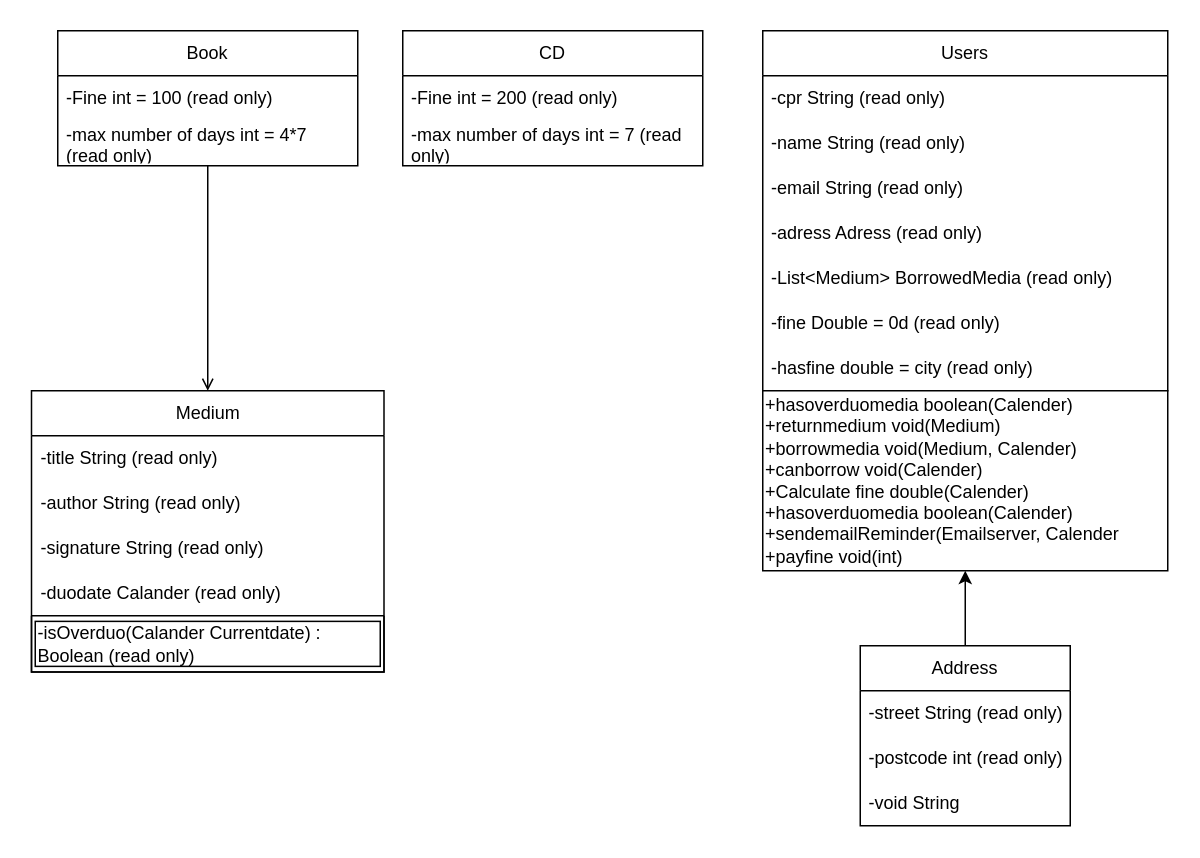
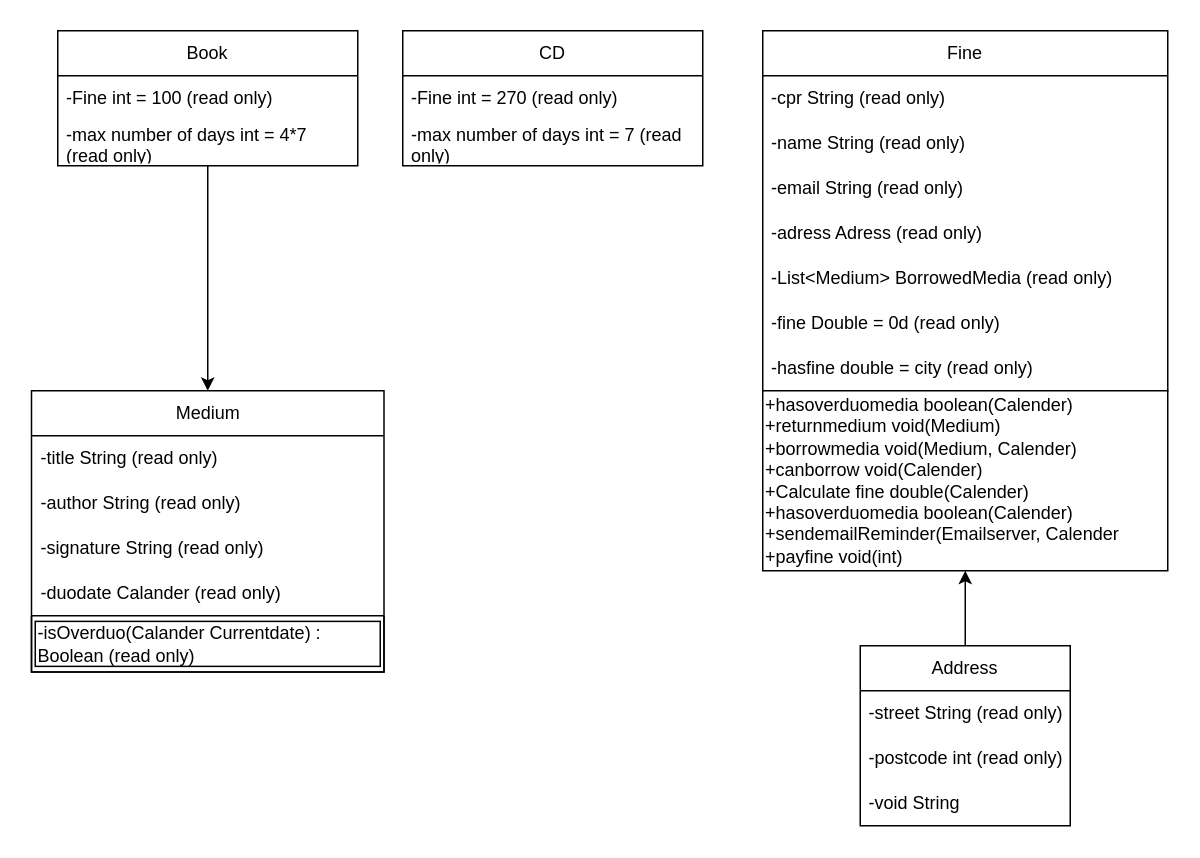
  <mxCell id="0" />
  <mxCell id="1" parent="0" />
- <mxCell id="2" style="edgeStyle=orthogonalEdgeStyle;rounded=0;orthogonalLoop=1;jettySize=auto;html=1;entryX=0.5;entryY=0;entryDx=0;entryDy=0;endArrow=open;" edge="1" parent="1" source="3" target="9"><mxGeometry relative="1" as="geometry" /></mxCell>
+ <mxCell id="2" style="edgeStyle=orthogonalEdgeStyle;rounded=0;orthogonalLoop=1;jettySize=auto;html=1;entryX=0.5;entryY=0;entryDx=0;entryDy=0;" edge="1" parent="1" source="3" target="9"><mxGeometry relative="1" as="geometry" /></mxCell>
  <mxCell id="3" value="Book" style="swimlane;fontStyle=0;childLayout=stackLayout;horizontal=1;startSize=30;horizontalStack=0;resizeParent=1;resizeParentMax=0;resizeLast=0;collapsible=1;marginBottom=0;whiteSpace=wrap;html=1;" vertex="1" parent="1"><mxGeometry x="38" y="20" width="200" height="90" as="geometry" /></mxCell>
  <mxCell id="4" value="-Fine int = 100 (read only)" style="text;strokeColor=none;fillColor=none;align=left;verticalAlign=middle;spacingLeft=4;spacingRight=4;overflow=hidden;points=[[0,0.5],[1,0.5]];portConstraint=eastwest;rotatable=0;whiteSpace=wrap;html=1;" vertex="1" parent="3"><mxGeometry y="30" width="200" height="30" as="geometry" /></mxCell>
  <mxCell id="5" value="-max number of days int = 4*7 (read only)&amp;nbsp;" style="text;strokeColor=none;fillColor=none;align=left;verticalAlign=middle;spacingLeft=4;spacingRight=4;overflow=hidden;points=[[0,0.5],[1,0.5]];portConstraint=eastwest;rotatable=0;whiteSpace=wrap;html=1;" vertex="1" parent="3"><mxGeometry y="60" width="200" height="30" as="geometry" /></mxCell>
  <mxCell id="6" value="CD" style="swimlane;fontStyle=0;childLayout=stackLayout;horizontal=1;startSize=30;horizontalStack=0;resizeParent=1;resizeParentMax=0;resizeLast=0;collapsible=1;marginBottom=0;whiteSpace=wrap;html=1;" vertex="1" parent="1"><mxGeometry x="268" y="20" width="200" height="90" as="geometry" /></mxCell>
- <mxCell id="7" value="-Fine int = 200 (read only)" style="text;strokeColor=none;fillColor=none;align=left;verticalAlign=middle;spacingLeft=4;spacingRight=4;overflow=hidden;points=[[0,0.5],[1,0.5]];portConstraint=eastwest;rotatable=0;whiteSpace=wrap;html=1;" vertex="1" parent="6"><mxGeometry y="30" width="200" height="30" as="geometry" /></mxCell>
+ <mxCell id="7" value="-Fine int = 270 (read only)" style="text;strokeColor=none;fillColor=none;align=left;verticalAlign=middle;spacingLeft=4;spacingRight=4;overflow=hidden;points=[[0,0.5],[1,0.5]];portConstraint=eastwest;rotatable=0;whiteSpace=wrap;html=1;" vertex="1" parent="6"><mxGeometry y="30" width="200" height="30" as="geometry" /></mxCell>
  <mxCell id="8" value="-max number of days int = 7 (read only)&amp;nbsp;" style="text;strokeColor=none;fillColor=none;align=left;verticalAlign=middle;spacingLeft=4;spacingRight=4;overflow=hidden;points=[[0,0.5],[1,0.5]];portConstraint=eastwest;rotatable=0;whiteSpace=wrap;html=1;" vertex="1" parent="6"><mxGeometry y="60" width="200" height="30" as="geometry" /></mxCell>
  <mxCell id="9" value="Medium" style="swimlane;fontStyle=0;childLayout=stackLayout;horizontal=1;startSize=30;horizontalStack=0;resizeParent=1;resizeParentMax=0;resizeLast=0;collapsible=1;marginBottom=0;whiteSpace=wrap;html=1;labelBackgroundColor=none;" vertex="1" parent="1"><mxGeometry x="20.5" y="260" width="235" height="187.5" as="geometry" /></mxCell>
  <mxCell id="10" value="-title String (read only)" style="text;strokeColor=none;fillColor=none;align=left;verticalAlign=middle;spacingLeft=4;spacingRight=4;overflow=hidden;points=[[0,0.5],[1,0.5]];portConstraint=eastwest;rotatable=0;whiteSpace=wrap;html=1;" vertex="1" parent="9"><mxGeometry y="30" width="235" height="30" as="geometry" /></mxCell>
  <mxCell id="11" value="-author String (read only)" style="text;strokeColor=none;fillColor=none;align=left;verticalAlign=middle;spacingLeft=4;spacingRight=4;overflow=hidden;points=[[0,0.5],[1,0.5]];portConstraint=eastwest;rotatable=0;whiteSpace=wrap;html=1;" vertex="1" parent="9"><mxGeometry y="60" width="235" height="30" as="geometry" /></mxCell>
  <mxCell id="12" value="-signature String (read only)" style="text;strokeColor=none;fillColor=none;align=left;verticalAlign=middle;spacingLeft=4;spacingRight=4;overflow=hidden;points=[[0,0.5],[1,0.5]];portConstraint=eastwest;rotatable=0;whiteSpace=wrap;html=1;" vertex="1" parent="9"><mxGeometry y="90" width="235" height="30" as="geometry" /></mxCell>
  <mxCell id="13" value="-duodate Calander (read only)" style="text;strokeColor=none;fillColor=none;align=left;verticalAlign=middle;spacingLeft=4;spacingRight=4;overflow=hidden;points=[[0,0.5],[1,0.5]];portConstraint=eastwest;rotatable=0;whiteSpace=wrap;html=1;" vertex="1" parent="9"><mxGeometry y="120" width="235" height="30" as="geometry" /></mxCell>
  <mxCell id="14" value="" style="swimlane;startSize=0;labelBackgroundColor=none;labelBorderColor=none;" vertex="1" parent="9"><mxGeometry y="150" width="235" height="37.5" as="geometry" /></mxCell>
  <mxCell id="15" value="-isOverduo(Calander Currentdate) : Boolean (read only)" style="whiteSpace=wrap;html=1;labelBackgroundColor=none;labelBorderColor=none;align=left;" vertex="1" parent="14"><mxGeometry x="2.5" y="3.75" width="230" height="30" as="geometry" /></mxCell>
- <mxCell id="16" value="Users" style="swimlane;fontStyle=0;childLayout=stackLayout;horizontal=1;startSize=30;horizontalStack=0;resizeParent=1;resizeParentMax=0;resizeLast=0;collapsible=1;marginBottom=0;whiteSpace=wrap;html=1;labelBackgroundColor=none;labelBorderColor=none;" vertex="1" parent="1"><mxGeometry x="508" y="20" width="270" height="240" as="geometry" /></mxCell>
+ <mxCell id="16" value="Fine" style="swimlane;fontStyle=0;childLayout=stackLayout;horizontal=1;startSize=30;horizontalStack=0;resizeParent=1;resizeParentMax=0;resizeLast=0;collapsible=1;marginBottom=0;whiteSpace=wrap;html=1;labelBackgroundColor=none;labelBorderColor=none;" vertex="1" parent="1"><mxGeometry x="508" y="20" width="270" height="240" as="geometry" /></mxCell>
  <mxCell id="17" value="-cpr String (read only)" style="text;strokeColor=none;fillColor=none;align=left;verticalAlign=middle;spacingLeft=4;spacingRight=4;overflow=hidden;points=[[0,0.5],[1,0.5]];portConstraint=eastwest;rotatable=0;whiteSpace=wrap;html=1;" vertex="1" parent="16"><mxGeometry y="30" width="270" height="30" as="geometry" /></mxCell>
  <mxCell id="18" value="-name String (read only)" style="text;strokeColor=none;fillColor=none;align=left;verticalAlign=middle;spacingLeft=4;spacingRight=4;overflow=hidden;points=[[0,0.5],[1,0.5]];portConstraint=eastwest;rotatable=0;whiteSpace=wrap;html=1;" vertex="1" parent="16"><mxGeometry y="60" width="270" height="30" as="geometry" /></mxCell>
  <mxCell id="19" value="-email String (read only)" style="text;strokeColor=none;fillColor=none;align=left;verticalAlign=middle;spacingLeft=4;spacingRight=4;overflow=hidden;points=[[0,0.5],[1,0.5]];portConstraint=eastwest;rotatable=0;whiteSpace=wrap;html=1;" vertex="1" parent="16"><mxGeometry y="90" width="270" height="30" as="geometry" /></mxCell>
  <mxCell id="20" value="-adress Adress (read only)" style="text;strokeColor=none;fillColor=none;align=left;verticalAlign=middle;spacingLeft=4;spacingRight=4;overflow=hidden;points=[[0,0.5],[1,0.5]];portConstraint=eastwest;rotatable=0;whiteSpace=wrap;html=1;" vertex="1" parent="16"><mxGeometry y="120" width="270" height="30" as="geometry" /></mxCell>
  <mxCell id="21" value="-List&amp;lt;Medium&amp;gt; BorrowedMedia (read only)" style="text;strokeColor=none;fillColor=none;align=left;verticalAlign=middle;spacingLeft=4;spacingRight=4;overflow=hidden;points=[[0,0.5],[1,0.5]];portConstraint=eastwest;rotatable=0;whiteSpace=wrap;html=1;" vertex="1" parent="16"><mxGeometry y="150" width="270" height="30" as="geometry" /></mxCell>
  <mxCell id="22" value="-fine Double = 0d (read only)" style="text;strokeColor=none;fillColor=none;align=left;verticalAlign=middle;spacingLeft=4;spacingRight=4;overflow=hidden;points=[[0,0.5],[1,0.5]];portConstraint=eastwest;rotatable=0;whiteSpace=wrap;html=1;" vertex="1" parent="16"><mxGeometry y="180" width="270" height="30" as="geometry" /></mxCell>
  <mxCell id="23" value="-hasfine double = city (read only)" style="text;strokeColor=none;fillColor=none;align=left;verticalAlign=middle;spacingLeft=4;spacingRight=4;overflow=hidden;points=[[0,0.5],[1,0.5]];portConstraint=eastwest;rotatable=0;whiteSpace=wrap;html=1;" vertex="1" parent="16"><mxGeometry y="210" width="270" height="30" as="geometry" /></mxCell>
  <mxCell id="24" value="+hasoverduomedia boolean(Calender)&lt;br&gt;+returnmedium void(Medium)&lt;br&gt;+borrowmedia void(Medium, Calender)&lt;br&gt;+canborrow void(Calender)&lt;br&gt;+Calculate fine double(Calender)&lt;br&gt;+hasoverduomedia boolean(Calender)&lt;br&gt;+sendemailReminder(Emailserver, Calender&lt;br&gt;+payfine void(int)&amp;nbsp;" style="rounded=0;whiteSpace=wrap;html=1;labelBackgroundColor=none;labelBorderColor=none;align=left;" vertex="1" parent="1"><mxGeometry x="508" y="260" width="270" height="120" as="geometry" /></mxCell>
  <mxCell id="25" style="edgeStyle=orthogonalEdgeStyle;rounded=0;orthogonalLoop=1;jettySize=auto;html=1;" edge="1" parent="1" source="26" target="24"><mxGeometry relative="1" as="geometry" /></mxCell>
  <mxCell id="26" value="Address" style="swimlane;fontStyle=0;childLayout=stackLayout;horizontal=1;startSize=30;horizontalStack=0;resizeParent=1;resizeParentMax=0;resizeLast=0;collapsible=1;marginBottom=0;whiteSpace=wrap;html=1;labelBackgroundColor=none;labelBorderColor=none;" vertex="1" parent="1"><mxGeometry x="573" y="430" width="140" height="120" as="geometry" /></mxCell>
  <mxCell id="27" value="-street String (read only)" style="text;strokeColor=none;fillColor=none;align=left;verticalAlign=middle;spacingLeft=4;spacingRight=4;overflow=hidden;points=[[0,0.5],[1,0.5]];portConstraint=eastwest;rotatable=0;whiteSpace=wrap;html=1;" vertex="1" parent="26"><mxGeometry y="30" width="140" height="30" as="geometry" /></mxCell>
  <mxCell id="28" value="-postcode int (read only)" style="text;strokeColor=none;fillColor=none;align=left;verticalAlign=middle;spacingLeft=4;spacingRight=4;overflow=hidden;points=[[0,0.5],[1,0.5]];portConstraint=eastwest;rotatable=0;whiteSpace=wrap;html=1;" vertex="1" parent="26"><mxGeometry y="60" width="140" height="30" as="geometry" /></mxCell>
  <mxCell id="29" value="-void String" style="text;strokeColor=none;fillColor=none;align=left;verticalAlign=middle;spacingLeft=4;spacingRight=4;overflow=hidden;points=[[0,0.5],[1,0.5]];portConstraint=eastwest;rotatable=0;whiteSpace=wrap;html=1;" vertex="1" parent="26"><mxGeometry y="90" width="140" height="30" as="geometry" /></mxCell>
